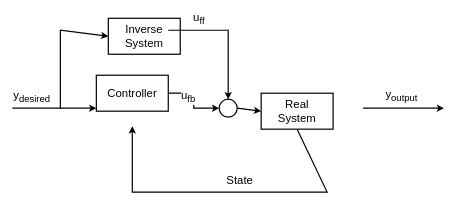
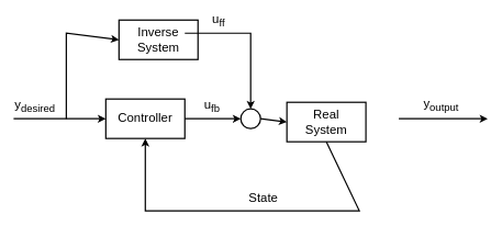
  <mxCell id="0" />
  <mxCell id="1" parent="0" />
  <mxCell id="2" value="" style="group" vertex="1" connectable="0" parent="1"><mxGeometry x="20" y="20" width="720" height="300" as="geometry" /></mxCell>
  <mxCell id="3" value="&lt;font style=&quot;font-size: 19px&quot;&gt;Real&lt;br&gt;System&lt;/font&gt;" style="rounded=0;whiteSpace=wrap;html=1;strokeColor=default;strokeWidth=2;" vertex="1" parent="2"><mxGeometry x="415" y="135" width="120" height="60" as="geometry" /></mxCell>
- <mxCell id="4" value="Controller" style="rounded=0;whiteSpace=wrap;html=1;fontSize=19;strokeColor=default;strokeWidth=2;" vertex="1" parent="2"><mxGeometry x="140" y="105" width="120" height="60" as="geometry" /></mxCell>
+ <mxCell id="4" value="Controller" style="rounded=0;whiteSpace=wrap;html=1;fontSize=19;strokeColor=default;strokeWidth=2;" vertex="1" parent="2"><mxGeometry x="140" y="130" width="120" height="60" as="geometry" /></mxCell>
  <mxCell id="5" value="y&lt;sub&gt;output&lt;/sub&gt;" style="endArrow=classic;html=1;rounded=0;fontSize=19;strokeWidth=2;jumpSize=4;" edge="1" parent="2"><mxGeometry x="-0.037" y="20" width="50" height="50" relative="1" as="geometry"><mxPoint x="585" y="160" as="sourcePoint" /><mxPoint x="720" y="160" as="targetPoint" /><mxPoint x="-1" as="offset" /></mxGeometry></mxCell>
  <mxCell id="6" value="" style="ellipse;whiteSpace=wrap;html=1;aspect=fixed;fontSize=19;strokeColor=default;strokeWidth=2;" vertex="1" parent="2"><mxGeometry x="345" y="145" width="30" height="30" as="geometry" /></mxCell>
  <mxCell id="7" style="edgeStyle=orthogonalEdgeStyle;rounded=0;jumpSize=4;orthogonalLoop=1;jettySize=auto;html=1;exitX=1;exitY=0.5;exitDx=0;exitDy=0;entryX=0;entryY=0.5;entryDx=0;entryDy=0;fontSize=19;strokeWidth=2;" edge="1" parent="2" source="4" target="6"><mxGeometry relative="1" as="geometry" /></mxCell>
  <mxCell id="8" value="u&lt;sub&gt;fb&lt;/sub&gt;" style="edgeLabel;html=1;align=center;verticalAlign=middle;resizable=0;points=[];fontSize=19;" vertex="1" connectable="0" parent="7"><mxGeometry x="0.282" y="2" relative="1" as="geometry"><mxPoint x="-14" y="-18" as="offset" /></mxGeometry></mxCell>
  <mxCell id="9" value="" style="endArrow=classic;html=1;rounded=0;fontSize=19;strokeWidth=2;jumpSize=4;entryX=0;entryY=0.5;entryDx=0;entryDy=0;exitX=1;exitY=0.5;exitDx=0;exitDy=0;" edge="1" parent="2" source="6" target="3"><mxGeometry width="50" height="50" relative="1" as="geometry"><mxPoint x="310" y="270" as="sourcePoint" /><mxPoint x="360" y="220" as="targetPoint" /></mxGeometry></mxCell>
  <mxCell id="10" value="Inverse&lt;br&gt;System" style="rounded=0;whiteSpace=wrap;html=1;fontSize=19;strokeColor=default;strokeWidth=2;" vertex="1" parent="2"><mxGeometry x="160" y="10" width="120" height="60" as="geometry" /></mxCell>
  <mxCell id="11" value="" style="endArrow=classic;html=1;rounded=0;fontSize=19;strokeWidth=2;jumpSize=4;entryX=0.5;entryY=0;entryDx=0;entryDy=0;" edge="1" parent="2" target="6"><mxGeometry width="50" height="50" relative="1" as="geometry"><mxPoint x="260" y="30" as="sourcePoint" /><mxPoint x="310" y="-20" as="targetPoint" /><Array as="points"><mxPoint x="360" y="30" /></Array></mxGeometry></mxCell>
  <mxCell id="12" value="u&lt;sub&gt;ff&lt;/sub&gt;" style="edgeLabel;html=1;align=center;verticalAlign=middle;resizable=0;points=[];fontSize=19;" vertex="1" connectable="0" parent="11"><mxGeometry x="-0.425" y="3" relative="1" as="geometry"><mxPoint x="-12" y="-17" as="offset" /></mxGeometry></mxCell>
  <mxCell id="13" value="" style="endArrow=classic;html=1;rounded=0;fontSize=19;strokeWidth=2;jumpSize=4;exitX=0.5;exitY=1;exitDx=0;exitDy=0;" edge="1" parent="2" source="3"><mxGeometry width="50" height="50" relative="1" as="geometry"><mxPoint x="150" y="240" as="sourcePoint" /><mxPoint x="200" y="190" as="targetPoint" /><Array as="points"><mxPoint x="525" y="300" /><mxPoint x="200" y="300" /></Array></mxGeometry></mxCell>
  <mxCell id="14" value="State" style="edgeLabel;html=1;align=center;verticalAlign=middle;resizable=0;points=[];fontSize=19;" vertex="1" connectable="0" parent="13"><mxGeometry x="-0.097" y="-4" relative="1" as="geometry"><mxPoint x="-14" y="-16" as="offset" /></mxGeometry></mxCell>
  <mxCell id="15" value="" style="endArrow=classic;html=1;rounded=0;fontSize=19;strokeWidth=2;jumpSize=4;" edge="1" parent="2"><mxGeometry width="50" height="50" relative="1" as="geometry"><mxPoint y="160" as="sourcePoint" /><mxPoint x="140" y="160" as="targetPoint" /></mxGeometry></mxCell>
  <mxCell id="16" value="y&lt;sub&gt;desired&lt;/sub&gt;" style="edgeLabel;html=1;align=center;verticalAlign=middle;resizable=0;points=[];fontSize=19;" vertex="1" connectable="0" parent="15"><mxGeometry x="-0.557" y="-1" relative="1" as="geometry"><mxPoint y="-21" as="offset" /></mxGeometry></mxCell>
  <mxCell id="17" value="" style="endArrow=classic;html=1;rounded=0;fontSize=19;strokeWidth=2;jumpSize=4;entryX=0;entryY=0.5;entryDx=0;entryDy=0;" edge="1" parent="2" target="10"><mxGeometry width="50" height="50" relative="1" as="geometry"><mxPoint x="80" y="160" as="sourcePoint" /><mxPoint x="130" y="110" as="targetPoint" /><Array as="points"><mxPoint x="80" y="30" /></Array></mxGeometry></mxCell>
